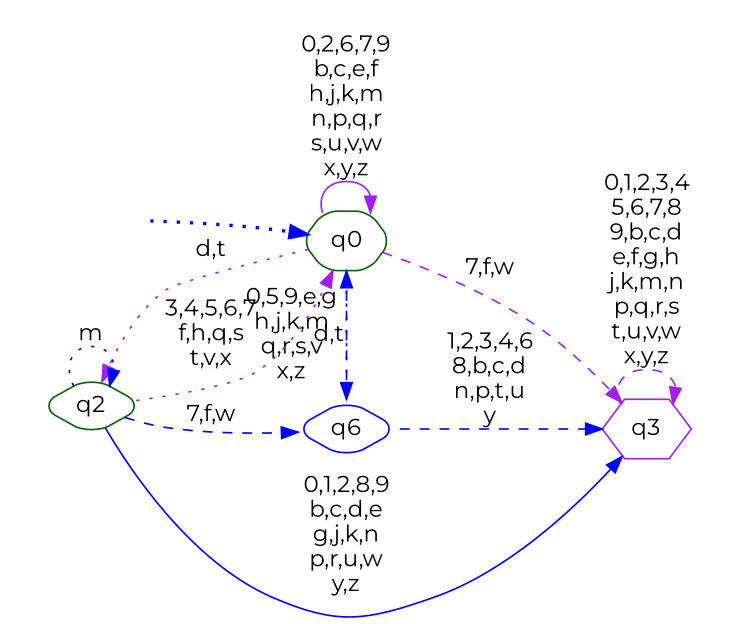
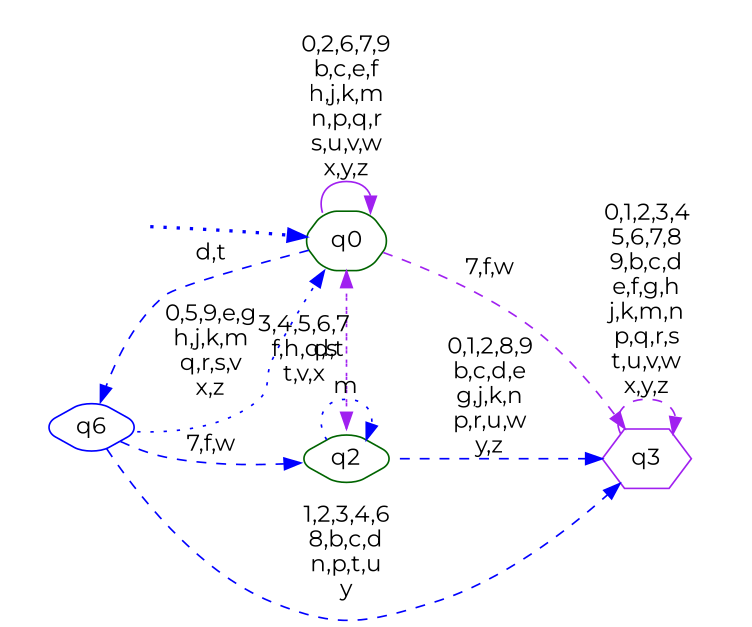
  digraph {
    fontname=Montserrat
    rankdir=LR
    node [fontname=Montserrat shape=hexagon style="rounded,filled" color=darkgreen fillcolor=white]
    edge [color=blue fontname=Montserrat style=dotted]
    __start0 [height=0 shape=none style=invis width=0 color="" fillcolor=""]
    n2 [label=q0]
    n3 [color=blue label=q6 shape=diamond]
    n4 [label=q2 shape=diamond]
    n5 [color=purple label=q3 style=filled]
    subgraph cluster_1 {
      nodesep=0.15
      ranksep=0.15
      style=invis
      __start0
      n2
    }
    __start0 -> n2 [penwidth=2]
    n2 -> n2 [color=purple label="0,2,6,7,9\nb,c,e,f\nh,j,k,m\nn,p,q,r\ns,u,v,w\nx,y,z" style=solid]
    n2 -> n3 [label="d,t" style=dashed]
    n2 -> n4 [color=purple label="d,t"]
    n2 -> n5 [color=purple label="7,f,w" style=dashed]
    n3 -> n2 [label="0,5,9,e,g\nh,j,k,m\nq,r,s,v\nx,z"]
-   n4 -> n3 [label="7,f,w" style=dashed]
+   n3 -> n4 [label="7,f,w" style=dashed]
    n3 -> n5 [label="1,2,3,4,6\n8,b,c,d\nn,p,t,u\ny" style=dashed]
    n4 -> n2 [color=purple label="3,4,5,6,7\nf,h,q,s\nt,v,x"]
    n4 -> n4 [label=m]
-   n4 -> n5 [label="0,1,2,8,9\nb,c,d,e\ng,j,k,n\np,r,u,w\ny,z" style=solid]
+   n4 -> n5 [label="0,1,2,8,9\nb,c,d,e\ng,j,k,n\np,r,u,w\ny,z" style=dashed]
    n5 -> n5 [color=purple label="0,1,2,3,4\n5,6,7,8\n9,b,c,d\ne,f,g,h\nj,k,m,n\np,q,r,s\nt,u,v,w\nx,y,z" style=dashed]
  }
